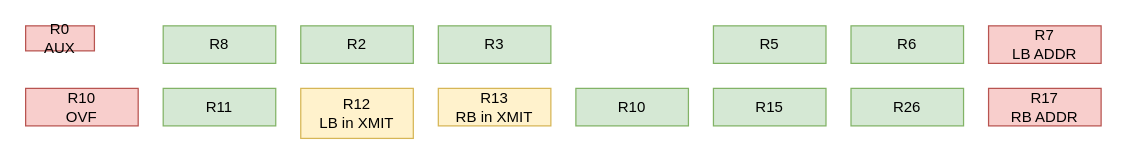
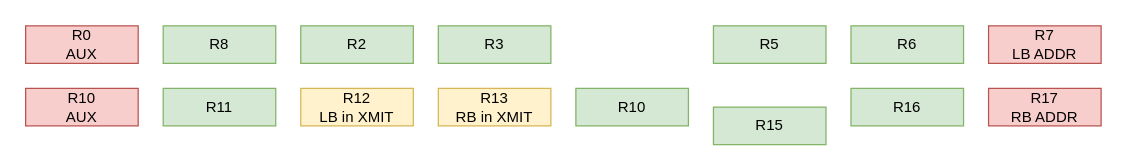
  <mxCell id="0" />
  <mxCell id="1" parent="0" />
- <mxCell id="2" value="&lt;div&gt;R0&lt;/div&gt;&lt;div&gt;AUX&lt;br&gt;&lt;/div&gt;" style="rounded=0;whiteSpace=wrap;html=1;fillColor=#f8cecc;strokeColor=#b85450;" vertex="1" parent="1"><mxGeometry x="20" y="20" width="55" height="20" as="geometry" /></mxCell>
+ <mxCell id="2" value="&lt;div&gt;R0&lt;/div&gt;&lt;div&gt;AUX&lt;br&gt;&lt;/div&gt;" style="rounded=0;whiteSpace=wrap;html=1;fillColor=#f8cecc;strokeColor=#b85450;" vertex="1" parent="1"><mxGeometry x="20" y="20" width="90" height="30" as="geometry" /></mxCell>
  <mxCell id="3" value="R8" style="rounded=0;whiteSpace=wrap;html=1;fillColor=#d5e8d4;strokeColor=#82b366;" vertex="1" parent="1"><mxGeometry x="130" y="20" width="90" height="30" as="geometry" /></mxCell>
  <mxCell id="4" value="R2" style="rounded=0;whiteSpace=wrap;html=1;fillColor=#d5e8d4;strokeColor=#82b366;" vertex="1" parent="1"><mxGeometry x="240" y="20" width="90" height="30" as="geometry" /></mxCell>
  <mxCell id="5" value="R3" style="rounded=0;whiteSpace=wrap;html=1;fillColor=#d5e8d4;strokeColor=#82b366;" vertex="1" parent="1"><mxGeometry x="350" y="20" width="90" height="30" as="geometry" /></mxCell>
  <mxCell id="6" value="R5" style="rounded=0;whiteSpace=wrap;html=1;fillColor=#d5e8d4;strokeColor=#82b366;" vertex="1" parent="1"><mxGeometry x="570" y="20" width="90" height="30" as="geometry" /></mxCell>
  <mxCell id="7" value="R6" style="rounded=0;whiteSpace=wrap;html=1;fillColor=#d5e8d4;strokeColor=#82b366;" vertex="1" parent="1"><mxGeometry x="680" y="20" width="90" height="30" as="geometry" /></mxCell>
  <mxCell id="8" value="&lt;div&gt;R7&lt;/div&gt;&lt;div&gt;LB ADDR&lt;br&gt;&lt;/div&gt;" style="rounded=0;whiteSpace=wrap;html=1;fillColor=#f8cecc;strokeColor=#b85450;" vertex="1" parent="1"><mxGeometry x="790" y="20" width="90" height="30" as="geometry" /></mxCell>
- <mxCell id="9" value="&lt;div&gt;R10&lt;/div&gt;&lt;div&gt;OVF&lt;br&gt;&lt;/div&gt;" style="rounded=0;whiteSpace=wrap;html=1;fillColor=#f8cecc;strokeColor=#b85450;" vertex="1" parent="1"><mxGeometry x="20" y="70" width="90" height="30" as="geometry" /></mxCell>
+ <mxCell id="9" value="&lt;div&gt;R10&lt;/div&gt;&lt;div&gt;AUX&lt;br&gt;&lt;/div&gt;" style="rounded=0;whiteSpace=wrap;html=1;fillColor=#f8cecc;strokeColor=#b85450;" vertex="1" parent="1"><mxGeometry x="20" y="70" width="90" height="30" as="geometry" /></mxCell>
  <mxCell id="10" value="R11" style="rounded=0;whiteSpace=wrap;html=1;fillColor=#d5e8d4;strokeColor=#82b366;" vertex="1" parent="1"><mxGeometry x="130" y="70" width="90" height="30" as="geometry" /></mxCell>
- <mxCell id="11" value="&lt;div&gt;R12&lt;/div&gt;&lt;div&gt;LB in XMIT&lt;br&gt;&lt;/div&gt;" style="rounded=0;whiteSpace=wrap;html=1;fillColor=#fff2cc;strokeColor=#d6b656;" vertex="1" parent="1"><mxGeometry x="240" y="70" width="90" height="40" as="geometry" /></mxCell>
+ <mxCell id="11" value="&lt;div&gt;R12&lt;/div&gt;&lt;div&gt;LB in XMIT&lt;br&gt;&lt;/div&gt;" style="rounded=0;whiteSpace=wrap;html=1;fillColor=#fff2cc;strokeColor=#d6b656;" vertex="1" parent="1"><mxGeometry x="240" y="70" width="90" height="30" as="geometry" /></mxCell>
  <mxCell id="12" value="&lt;div&gt;R13&lt;/div&gt;&lt;div&gt;RB in XMIT&lt;br&gt;&lt;/div&gt;" style="rounded=0;whiteSpace=wrap;html=1;fillColor=#fff2cc;strokeColor=#d6b656;" vertex="1" parent="1"><mxGeometry x="350" y="70" width="90" height="30" as="geometry" /></mxCell>
  <mxCell id="13" value="R10" style="rounded=0;whiteSpace=wrap;html=1;fillColor=#d5e8d4;strokeColor=#82b366;" vertex="1" parent="1"><mxGeometry x="460" y="70" width="90" height="30" as="geometry" /></mxCell>
- <mxCell id="14" value="R15" style="rounded=0;whiteSpace=wrap;html=1;fillColor=#d5e8d4;strokeColor=#82b366;" vertex="1" parent="1"><mxGeometry x="570" y="70" width="90" height="30" as="geometry" /></mxCell>
- <mxCell id="15" value="R26" style="rounded=0;whiteSpace=wrap;html=1;fillColor=#d5e8d4;strokeColor=#82b366;" vertex="1" parent="1"><mxGeometry x="680" y="70" width="90" height="30" as="geometry" /></mxCell>
+ <mxCell id="14" value="R15" style="rounded=0;whiteSpace=wrap;html=1;fillColor=#d5e8d4;strokeColor=#82b366;" vertex="1" parent="1"><mxGeometry x="570" y="85" width="90" height="30" as="geometry" /></mxCell>
+ <mxCell id="15" value="R16" style="rounded=0;whiteSpace=wrap;html=1;fillColor=#d5e8d4;strokeColor=#82b366;" vertex="1" parent="1"><mxGeometry x="680" y="70" width="90" height="30" as="geometry" /></mxCell>
  <mxCell id="16" value="&lt;div&gt;R17&lt;/div&gt;&lt;div&gt;RB ADDR&lt;br&gt;&lt;/div&gt;" style="rounded=0;whiteSpace=wrap;html=1;fillColor=#f8cecc;strokeColor=#b85450;" vertex="1" parent="1"><mxGeometry x="790" y="70" width="90" height="30" as="geometry" /></mxCell>
